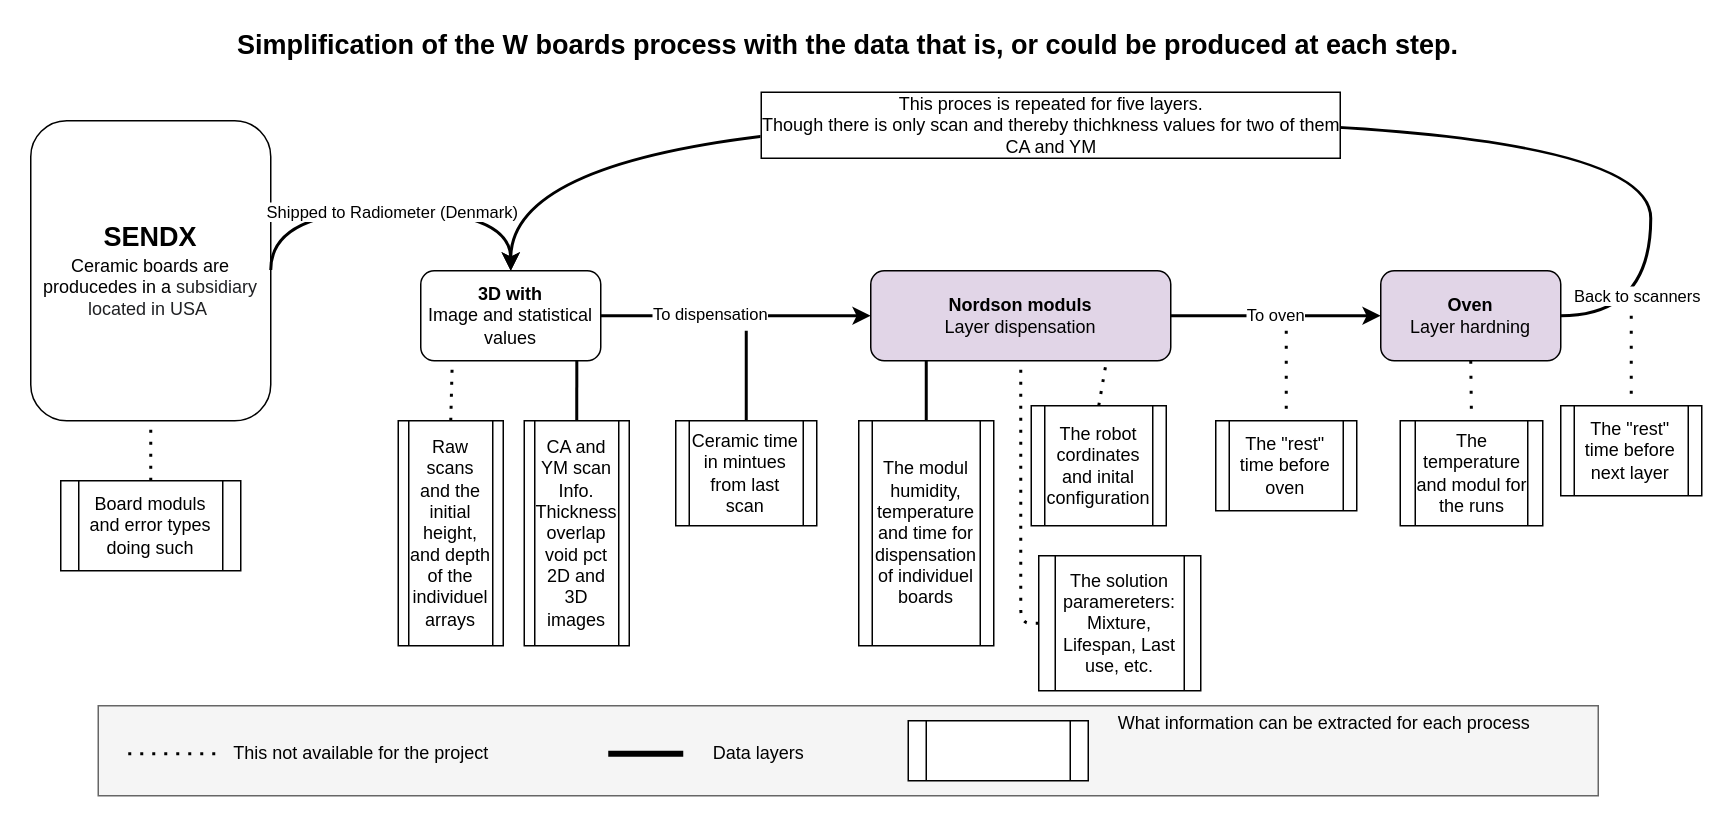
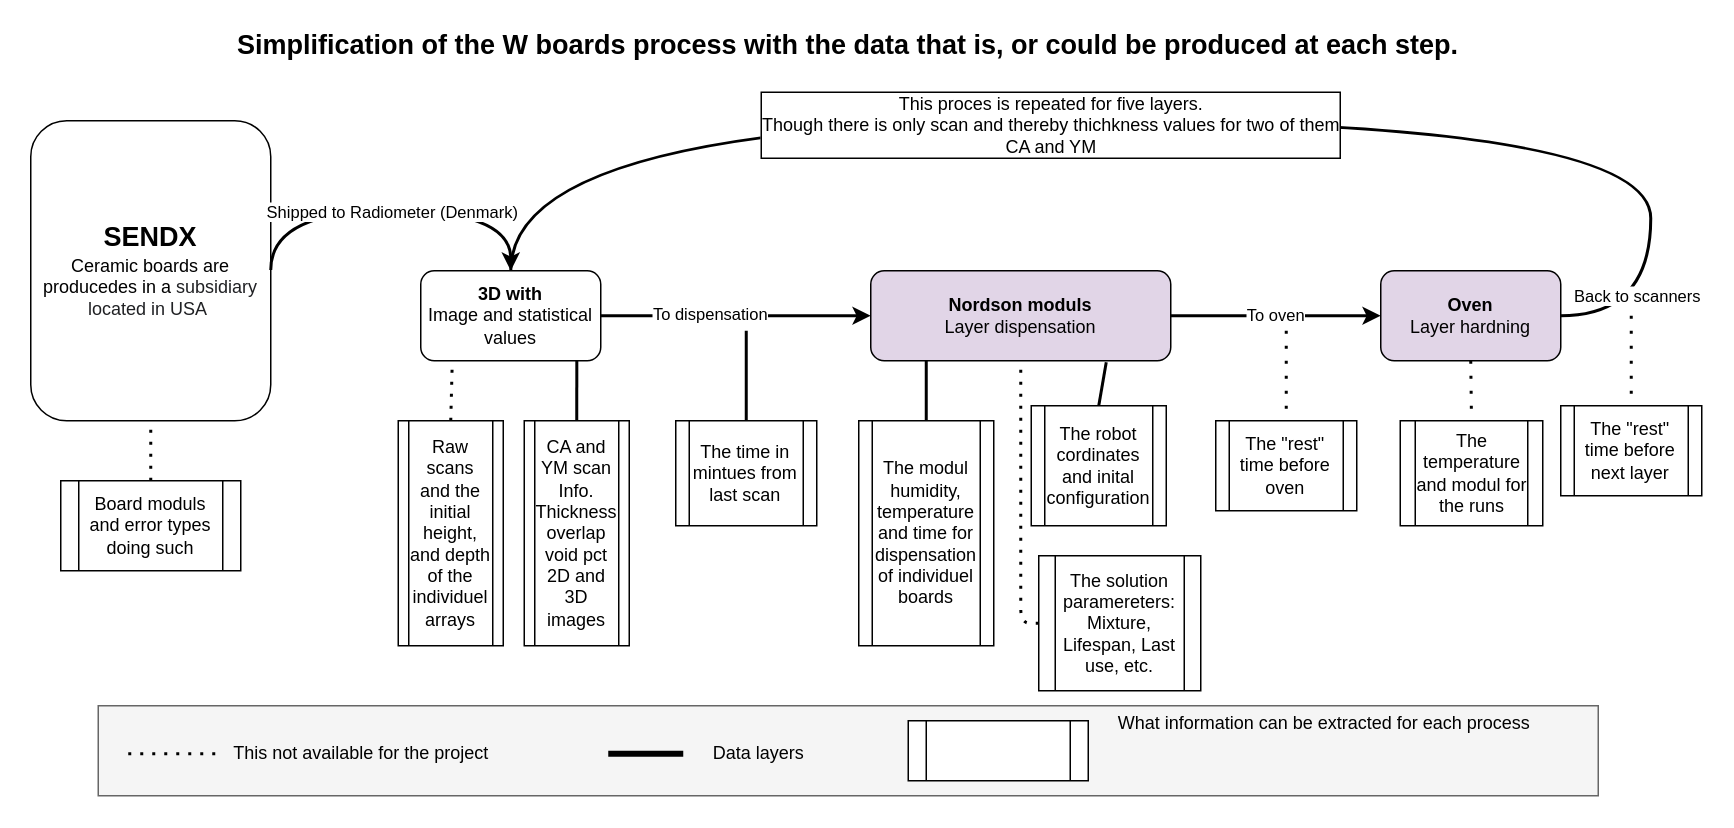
  <mxCell id="0" />
  <mxCell id="1" parent="0" />
  <mxCell id="2" value="" style="rounded=0;whiteSpace=wrap;html=1;fillColor=#f5f5f5;strokeColor=#666666;fontColor=#333333;" parent="1" vertex="1"><mxGeometry x="65" y="470" width="1000" height="60" as="geometry" /></mxCell>
  <mxCell id="3" value="&lt;b style=&quot;font-size: 18px&quot;&gt;SENDX&lt;br&gt;&lt;/b&gt;Ceramic boards are producedes in a&amp;nbsp;&lt;span style=&quot;font-family: inherit ; color: rgb(32 , 33 , 36) ; text-align: left&quot;&gt;subsidiary located in USA&lt;/span&gt;&amp;nbsp;" style="rounded=1;whiteSpace=wrap;html=1;" parent="1" vertex="1"><mxGeometry x="20" y="80" width="160" height="200" as="geometry" /></mxCell>
  <mxCell id="4" value="" style="endArrow=none;dashed=1;html=1;dashPattern=1 3;strokeWidth=2;" parent="1" edge="1"><mxGeometry width="50" height="50" relative="1" as="geometry"><mxPoint x="85" y="502" as="sourcePoint" /><mxPoint x="145" y="502" as="targetPoint" /></mxGeometry></mxCell>
  <mxCell id="5" value="This not available for the project" style="text;html=1;align=center;verticalAlign=middle;resizable=0;points=[];autosize=1;" parent="1" vertex="1"><mxGeometry x="145" y="492" width="190" height="20" as="geometry" /></mxCell>
  <mxCell id="6" value="" style="endArrow=none;html=1;strokeWidth=4;" parent="1" edge="1"><mxGeometry width="50" height="50" relative="1" as="geometry"><mxPoint x="405" y="502" as="sourcePoint" /><mxPoint x="455" y="502" as="targetPoint" /></mxGeometry></mxCell>
  <mxCell id="7" value="Data layers" style="text;html=1;align=center;verticalAlign=middle;resizable=0;points=[];autosize=1;" parent="1" vertex="1"><mxGeometry x="460" y="492" width="90" height="20" as="geometry" /></mxCell>
  <mxCell id="8" value="" style="endArrow=none;dashed=1;html=1;dashPattern=1 3;strokeWidth=2;" parent="1" edge="1"><mxGeometry width="50" height="50" relative="1" as="geometry"><mxPoint x="100" y="320" as="sourcePoint" /><mxPoint x="100" y="280" as="targetPoint" /></mxGeometry></mxCell>
  <mxCell id="9" value="Board moduls and error types doing such" style="shape=process;whiteSpace=wrap;html=1;backgroundOutline=1;" parent="1" vertex="1"><mxGeometry x="40" y="320" width="120" height="60" as="geometry" /></mxCell>
  <mxCell id="10" value="" style="shape=process;whiteSpace=wrap;html=1;backgroundOutline=1;" parent="1" vertex="1"><mxGeometry x="605" y="480" width="120" height="40" as="geometry" /></mxCell>
  <mxCell id="11" value="What information can be extracted for each process" style="text;html=1;align=center;verticalAlign=middle;resizable=0;points=[];autosize=1;" parent="1" vertex="1"><mxGeometry x="737" y="472" width="290" height="20" as="geometry" /></mxCell>
  <mxCell id="12" value="" style="endArrow=classic;html=1;strokeWidth=2;edgeStyle=orthogonalEdgeStyle;curved=1;" parent="1" edge="1"><mxGeometry width="50" height="50" relative="1" as="geometry"><mxPoint x="180" y="179.5" as="sourcePoint" /><mxPoint x="340" y="180" as="targetPoint" /><Array as="points"><mxPoint x="180" y="140" /><mxPoint x="340" y="140" /></Array></mxGeometry></mxCell>
  <mxCell id="13" value="Shipped to Radiometer (Denmark)" style="edgeLabel;html=1;align=center;verticalAlign=middle;resizable=0;points=[];" parent="12" vertex="1" connectable="0"><mxGeometry x="-0.136" y="-1" relative="1" as="geometry"><mxPoint x="16.5" y="-1" as="offset" /></mxGeometry></mxCell>
  <mxCell id="14" value="&lt;b&gt;&lt;font style=&quot;font-size: 18px&quot;&gt;Simplification of the W boards process with the data that is, or could be produced at each step.&lt;/font&gt;&lt;/b&gt;" style="text;html=1;strokeColor=none;fillColor=none;align=center;verticalAlign=middle;whiteSpace=wrap;rounded=0;" parent="1" vertex="1"><mxGeometry x="117" y="20" width="896" height="20" as="geometry" /></mxCell>
  <mxCell id="15" value="&lt;span&gt;&lt;b&gt;3D with&lt;/b&gt;&lt;br&gt;Image and statistical values&lt;br&gt;&lt;/span&gt;" style="rounded=1;whiteSpace=wrap;html=1;" parent="1" vertex="1"><mxGeometry x="280" y="180" width="120" height="60" as="geometry" /></mxCell>
  <mxCell id="16" value="" style="endArrow=none;dashed=1;html=1;dashPattern=1 3;strokeWidth=2;entryX=0.175;entryY=1.017;entryDx=0;entryDy=0;entryPerimeter=0;exitX=0.5;exitY=0;exitDx=0;exitDy=0;" parent="1" source="17" target="15" edge="1"><mxGeometry width="50" height="50" relative="1" as="geometry"><mxPoint x="301" y="280" as="sourcePoint" /><mxPoint x="330" y="250" as="targetPoint" /></mxGeometry></mxCell>
  <mxCell id="17" value="Raw scans and the initial height, and depth of the individuel arrays" style="shape=process;whiteSpace=wrap;html=1;backgroundOutline=1;" parent="1" vertex="1"><mxGeometry x="265" y="280" width="70" height="150" as="geometry" /></mxCell>
  <mxCell id="18" value="" style="endArrow=none;html=1;strokeWidth=2;entryX=0.867;entryY=1;entryDx=0;entryDy=0;entryPerimeter=0;exitX=0.5;exitY=0;exitDx=0;exitDy=0;" parent="1" source="19" target="15" edge="1"><mxGeometry width="50" height="50" relative="1" as="geometry"><mxPoint x="370" y="280" as="sourcePoint" /><mxPoint x="420" y="270" as="targetPoint" /></mxGeometry></mxCell>
  <mxCell id="19" value="CA and YM scan&lt;br&gt;Info.&lt;br&gt;Thickness&lt;br&gt;overlap&lt;br&gt;void pct&lt;br&gt;2D and 3D images" style="shape=process;whiteSpace=wrap;html=1;backgroundOutline=1;" parent="1" vertex="1"><mxGeometry x="349" y="280" width="70" height="150" as="geometry" /></mxCell>
  <mxCell id="20" value="" style="endArrow=classic;html=1;strokeWidth=2;exitX=1;exitY=0.5;exitDx=0;exitDy=0;" parent="1" source="15" edge="1"><mxGeometry width="50" height="50" relative="1" as="geometry"><mxPoint x="400" y="230" as="sourcePoint" /><mxPoint x="580" y="210" as="targetPoint" /></mxGeometry></mxCell>
  <mxCell id="21" value="To dispensation" style="edgeLabel;html=1;align=center;verticalAlign=middle;resizable=0;points=[];" parent="20" vertex="1" connectable="0"><mxGeometry x="-0.2" y="2" relative="1" as="geometry"><mxPoint as="offset" /></mxGeometry></mxCell>
  <mxCell id="22" value="" style="endArrow=none;html=1;strokeWidth=2;entryX=0.5;entryY=0;entryDx=0;entryDy=0;dashed=1;dashPattern=1 4;" parent="1" target="23" edge="1"><mxGeometry width="50" height="50" relative="1" as="geometry"><mxPoint x="857" y="220" as="sourcePoint" /><mxPoint x="460" y="280" as="targetPoint" /></mxGeometry></mxCell>
  <mxCell id="23" value="The &quot;rest&quot; time before oven" style="shape=process;whiteSpace=wrap;html=1;backgroundOutline=1;" parent="1" vertex="1"><mxGeometry x="810" y="280" width="94" height="60" as="geometry" /></mxCell>
  <mxCell id="24" value="&lt;font style=&quot;font-size: 12px&quot;&gt;&lt;b&gt;Nordson moduls&lt;/b&gt;&lt;br&gt;Layer dispensation&lt;br&gt;&lt;/font&gt;" style="rounded=1;whiteSpace=wrap;html=1;fillColor=#e1d5e7;" parent="1" vertex="1"><mxGeometry x="580" y="180" width="200" height="60" as="geometry" /></mxCell>
  <mxCell id="25" value="" style="endArrow=none;html=1;strokeWidth=2;exitX=0.5;exitY=0;exitDx=0;exitDy=0;" parent="1" source="26" edge="1"><mxGeometry width="50" height="50" relative="1" as="geometry"><mxPoint x="640" y="280" as="sourcePoint" /><mxPoint x="617" y="240" as="targetPoint" /></mxGeometry></mxCell>
  <mxCell id="26" value="The modul humidity, temperature and time for dispensation of individuel boards" style="shape=process;whiteSpace=wrap;html=1;backgroundOutline=1;" parent="1" vertex="1"><mxGeometry x="572" y="280" width="90" height="150" as="geometry" /></mxCell>
  <mxCell id="27" value="The robot cordinates and inital configuration" style="shape=process;whiteSpace=wrap;html=1;backgroundOutline=1;" parent="1" vertex="1"><mxGeometry x="687" y="270" width="90" height="80" as="geometry" /></mxCell>
- <mxCell id="28" value="" style="endArrow=none;dashed=1;html=1;dashPattern=1 3;strokeWidth=2;entryX=0.785;entryY=1.017;entryDx=0;entryDy=0;exitX=0.5;exitY=0;exitDx=0;exitDy=0;entryPerimeter=0;" parent="1" source="27" target="24" edge="1"><mxGeometry width="50" height="50" relative="1" as="geometry"><mxPoint x="310" y="290" as="sourcePoint" /><mxPoint x="311" y="251.02" as="targetPoint" /></mxGeometry></mxCell>
+ <mxCell id="28" value="" style="endArrow=none;dashed=0;html=1;dashPattern=1 3;strokeWidth=2;entryX=0.785;entryY=1.017;entryDx=0;entryDy=0;exitX=0.5;exitY=0;exitDx=0;exitDy=0;entryPerimeter=0;" parent="1" source="27" target="24" edge="1"><mxGeometry width="50" height="50" relative="1" as="geometry"><mxPoint x="310" y="290" as="sourcePoint" /><mxPoint x="311" y="251.02" as="targetPoint" /></mxGeometry></mxCell>
  <mxCell id="29" value="To oven" style="endArrow=classic;html=1;strokeWidth=2;" parent="1" edge="1"><mxGeometry width="50" height="50" relative="1" as="geometry"><mxPoint x="780" y="210" as="sourcePoint" /><mxPoint x="920" y="210" as="targetPoint" /></mxGeometry></mxCell>
- <mxCell id="30" value="Ceramic time in mintues from last scan" style="shape=process;whiteSpace=wrap;html=1;backgroundOutline=1;" parent="1" vertex="1"><mxGeometry x="450" y="280" width="94" height="70" as="geometry" /></mxCell>
+ <mxCell id="30" value="The time in mintues from last scan" style="shape=process;whiteSpace=wrap;html=1;backgroundOutline=1;" parent="1" vertex="1"><mxGeometry x="450" y="280" width="94" height="70" as="geometry" /></mxCell>
  <mxCell id="31" value="" style="endArrow=none;html=1;strokeWidth=2;" parent="1" edge="1"><mxGeometry width="50" height="50" relative="1" as="geometry"><mxPoint x="497" y="220" as="sourcePoint" /><mxPoint x="497" y="280" as="targetPoint" /></mxGeometry></mxCell>
- <mxCell id="32" style="edgeStyle=orthogonalEdgeStyle;curved=1;rounded=0;orthogonalLoop=1;jettySize=auto;html=1;exitX=1;exitY=0.5;exitDx=0;exitDy=0;entryX=0.5;entryY=0;entryDx=0;entryDy=0;strokeWidth=2;" parent="1" source="35" target="15" edge="1"><mxGeometry relative="1" as="geometry"><Array as="points"><mxPoint x="1100" y="210" /><mxPoint x="1100" y="80" /><mxPoint x="340" y="80" /></Array></mxGeometry></mxCell>
+ <mxCell id="32" style="edgeStyle=orthogonalEdgeStyle;curved=1;rounded=0;orthogonalLoop=1;jettySize=auto;html=1;exitX=1;exitY=0.5;exitDx=0;exitDy=0;entryX=0.5;entryY=0;entryDx=0;entryDy=0;strokeWidth=2;endArrow=none;" parent="1" source="35" target="15" edge="1"><mxGeometry relative="1" as="geometry"><Array as="points"><mxPoint x="1100" y="210" /><mxPoint x="1100" y="80" /><mxPoint x="340" y="80" /></Array></mxGeometry></mxCell>
  <mxCell id="33" value="Back to scanners" style="edgeLabel;html=1;align=center;verticalAlign=middle;resizable=0;points=[];" parent="32" vertex="1" connectable="0"><mxGeometry x="-0.926" y="14" relative="1" as="geometry"><mxPoint x="11" as="offset" /></mxGeometry></mxCell>
  <mxCell id="34" value="&lt;font style=&quot;font-size: 12px&quot;&gt;This proces is repeated for five layers. &lt;br&gt;Though there is only scan and thereby thichkness values for two of them&lt;br&gt;CA and YM&lt;br&gt;&lt;/font&gt;" style="edgeLabel;html=1;align=center;verticalAlign=middle;resizable=0;points=[];labelBorderColor=#000000;" parent="32" vertex="1" connectable="0"><mxGeometry x="0.126" y="2" relative="1" as="geometry"><mxPoint as="offset" /></mxGeometry></mxCell>
  <mxCell id="35" value="&lt;font style=&quot;font-size: 12px&quot;&gt;&lt;b&gt;Oven&lt;/b&gt;&lt;br&gt;Layer hardning&lt;br&gt;&lt;/font&gt;" style="rounded=1;whiteSpace=wrap;html=1;fillColor=#e1d5e7;" parent="1" vertex="1"><mxGeometry x="920" y="180" width="120" height="60" as="geometry" /></mxCell>
  <mxCell id="36" value="The temperature and modul for the runs" style="shape=process;whiteSpace=wrap;html=1;backgroundOutline=1;" parent="1" vertex="1"><mxGeometry x="933" y="280" width="95" height="70" as="geometry" /></mxCell>
  <mxCell id="37" value="" style="endArrow=none;html=1;strokeWidth=2;dashed=1;dashPattern=1 4;entryX=0.5;entryY=0;entryDx=0;entryDy=0;" parent="1" target="36" edge="1"><mxGeometry width="50" height="50" relative="1" as="geometry"><mxPoint x="980" y="240" as="sourcePoint" /><mxPoint x="980" y="290" as="targetPoint" /></mxGeometry></mxCell>
  <mxCell id="38" value="" style="endArrow=none;html=1;strokeWidth=2;entryX=0.5;entryY=0;entryDx=0;entryDy=0;dashed=1;dashPattern=1 4;" parent="1" target="39" edge="1"><mxGeometry width="50" height="50" relative="1" as="geometry"><mxPoint x="1087" y="210" as="sourcePoint" /><mxPoint x="690" y="270" as="targetPoint" /></mxGeometry></mxCell>
  <mxCell id="39" value="The &quot;rest&quot; time before next layer" style="shape=process;whiteSpace=wrap;html=1;backgroundOutline=1;" parent="1" vertex="1"><mxGeometry x="1040" y="270" width="94" height="60" as="geometry" /></mxCell>
  <mxCell id="40" value="" style="endArrow=none;dashed=1;html=1;dashPattern=1 3;strokeWidth=2;entryX=0.5;entryY=1;entryDx=0;entryDy=0;exitX=0;exitY=0.5;exitDx=0;exitDy=0;edgeStyle=orthogonalEdgeStyle;" edge="1" parent="1" source="41" target="24"><mxGeometry width="50" height="50" relative="1" as="geometry"><mxPoint x="680" y="400" as="sourcePoint" /><mxPoint x="747" y="251.02" as="targetPoint" /></mxGeometry></mxCell>
  <mxCell id="41" value="The solution paramereters:&lt;br&gt;Mixture, Lifespan, Last use, etc." style="shape=process;whiteSpace=wrap;html=1;backgroundOutline=1;" vertex="1" parent="1"><mxGeometry x="692" y="370" width="108" height="90" as="geometry" /></mxCell>
